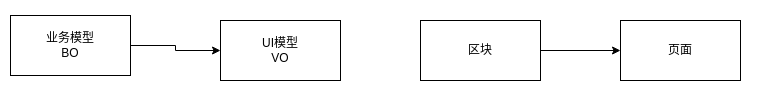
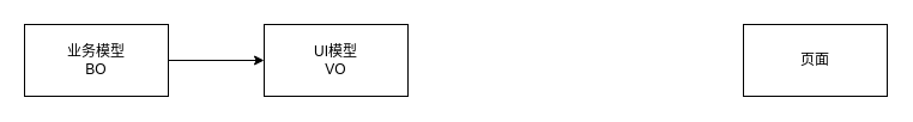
  <mxCell id="0" />
  <mxCell id="1" parent="0" />
  <mxCell id="2" value="" style="edgeStyle=orthogonalEdgeStyle;rounded=0;orthogonalLoop=1;jettySize=auto;html=1;" edge="1" parent="1" source="3" target="4"><mxGeometry relative="1" as="geometry" /></mxCell>
- <mxCell id="3" value="业务模型&lt;br&gt;BO&lt;br&gt;" style="rounded=0;whiteSpace=wrap;html=1;" vertex="1" parent="1"><mxGeometry x="10" y="15" width="120" height="60" as="geometry" /></mxCell>
+ <mxCell id="3" value="业务模型&lt;br&gt;BO&lt;br&gt;" style="rounded=0;whiteSpace=wrap;html=1;" vertex="1" parent="1"><mxGeometry x="20" y="20" width="120" height="60" as="geometry" /></mxCell>
  <mxCell id="4" value="UI模型&lt;br&gt;VO&lt;br&gt;" style="rounded=0;whiteSpace=wrap;html=1;" vertex="1" parent="1"><mxGeometry x="220" y="20" width="120" height="60" as="geometry" /></mxCell>
- <mxCell id="5" value="" style="edgeStyle=orthogonalEdgeStyle;rounded=0;orthogonalLoop=1;jettySize=auto;html=1;" edge="1" parent="1" source="6" target="7"><mxGeometry relative="1" as="geometry" /></mxCell>
- <mxCell id="6" value="区块&lt;br&gt;" style="rounded=0;whiteSpace=wrap;html=1;" vertex="1" parent="1"><mxGeometry x="420" y="20" width="120" height="60" as="geometry" /></mxCell>
  <mxCell id="7" value="页面" style="rounded=0;whiteSpace=wrap;html=1;" vertex="1" parent="1"><mxGeometry x="620" y="20" width="120" height="60" as="geometry" /></mxCell>
